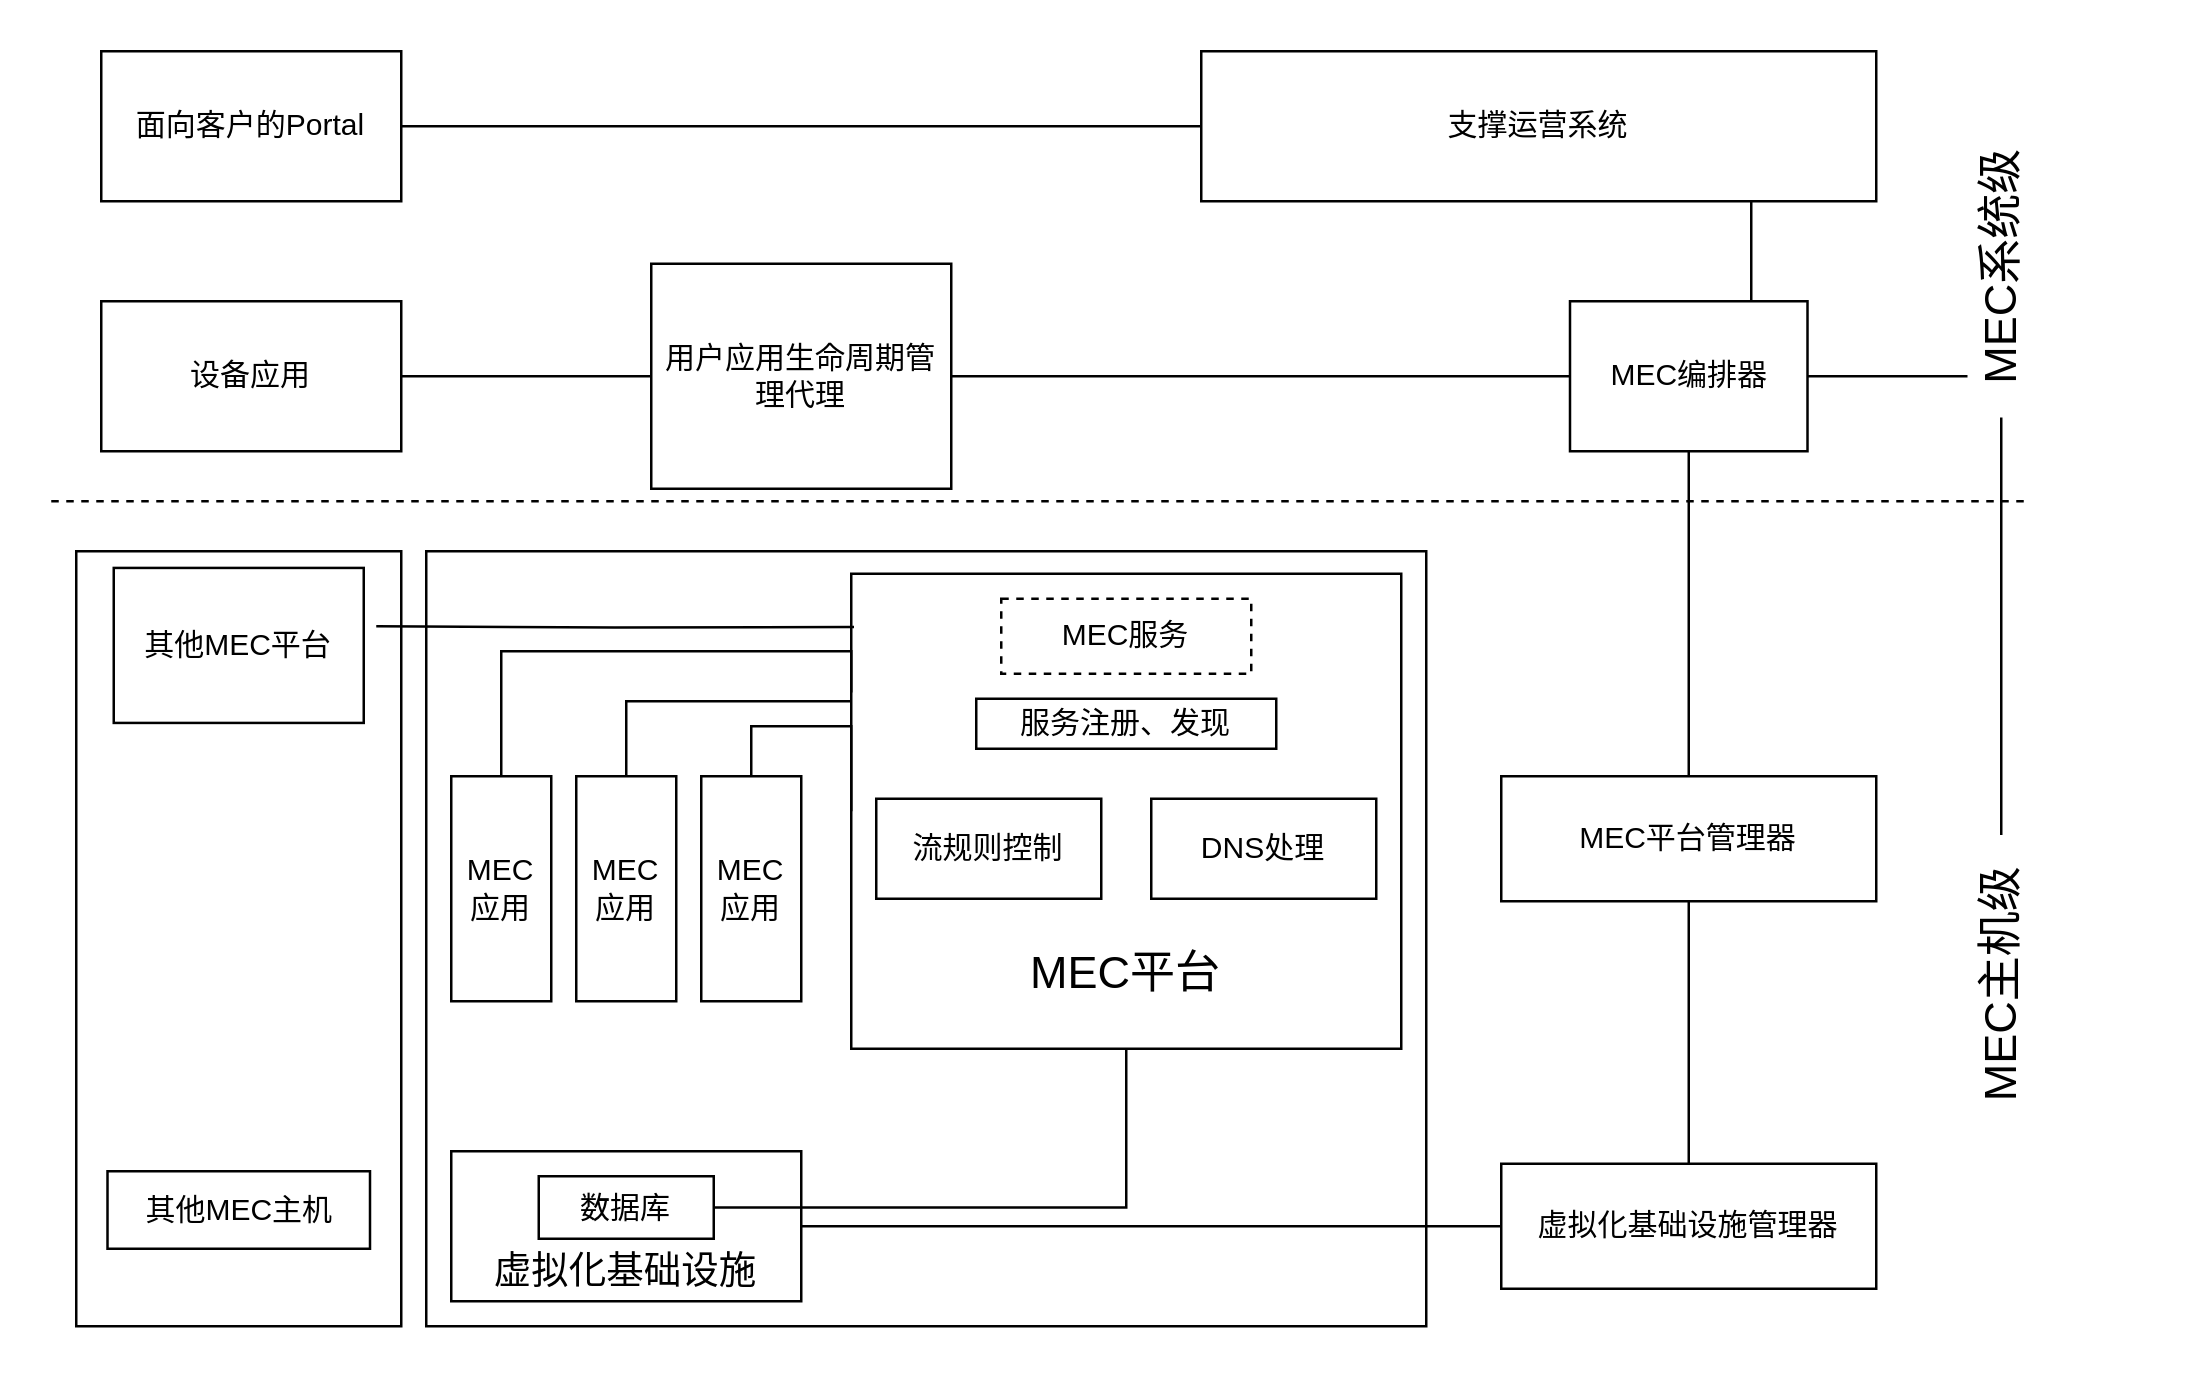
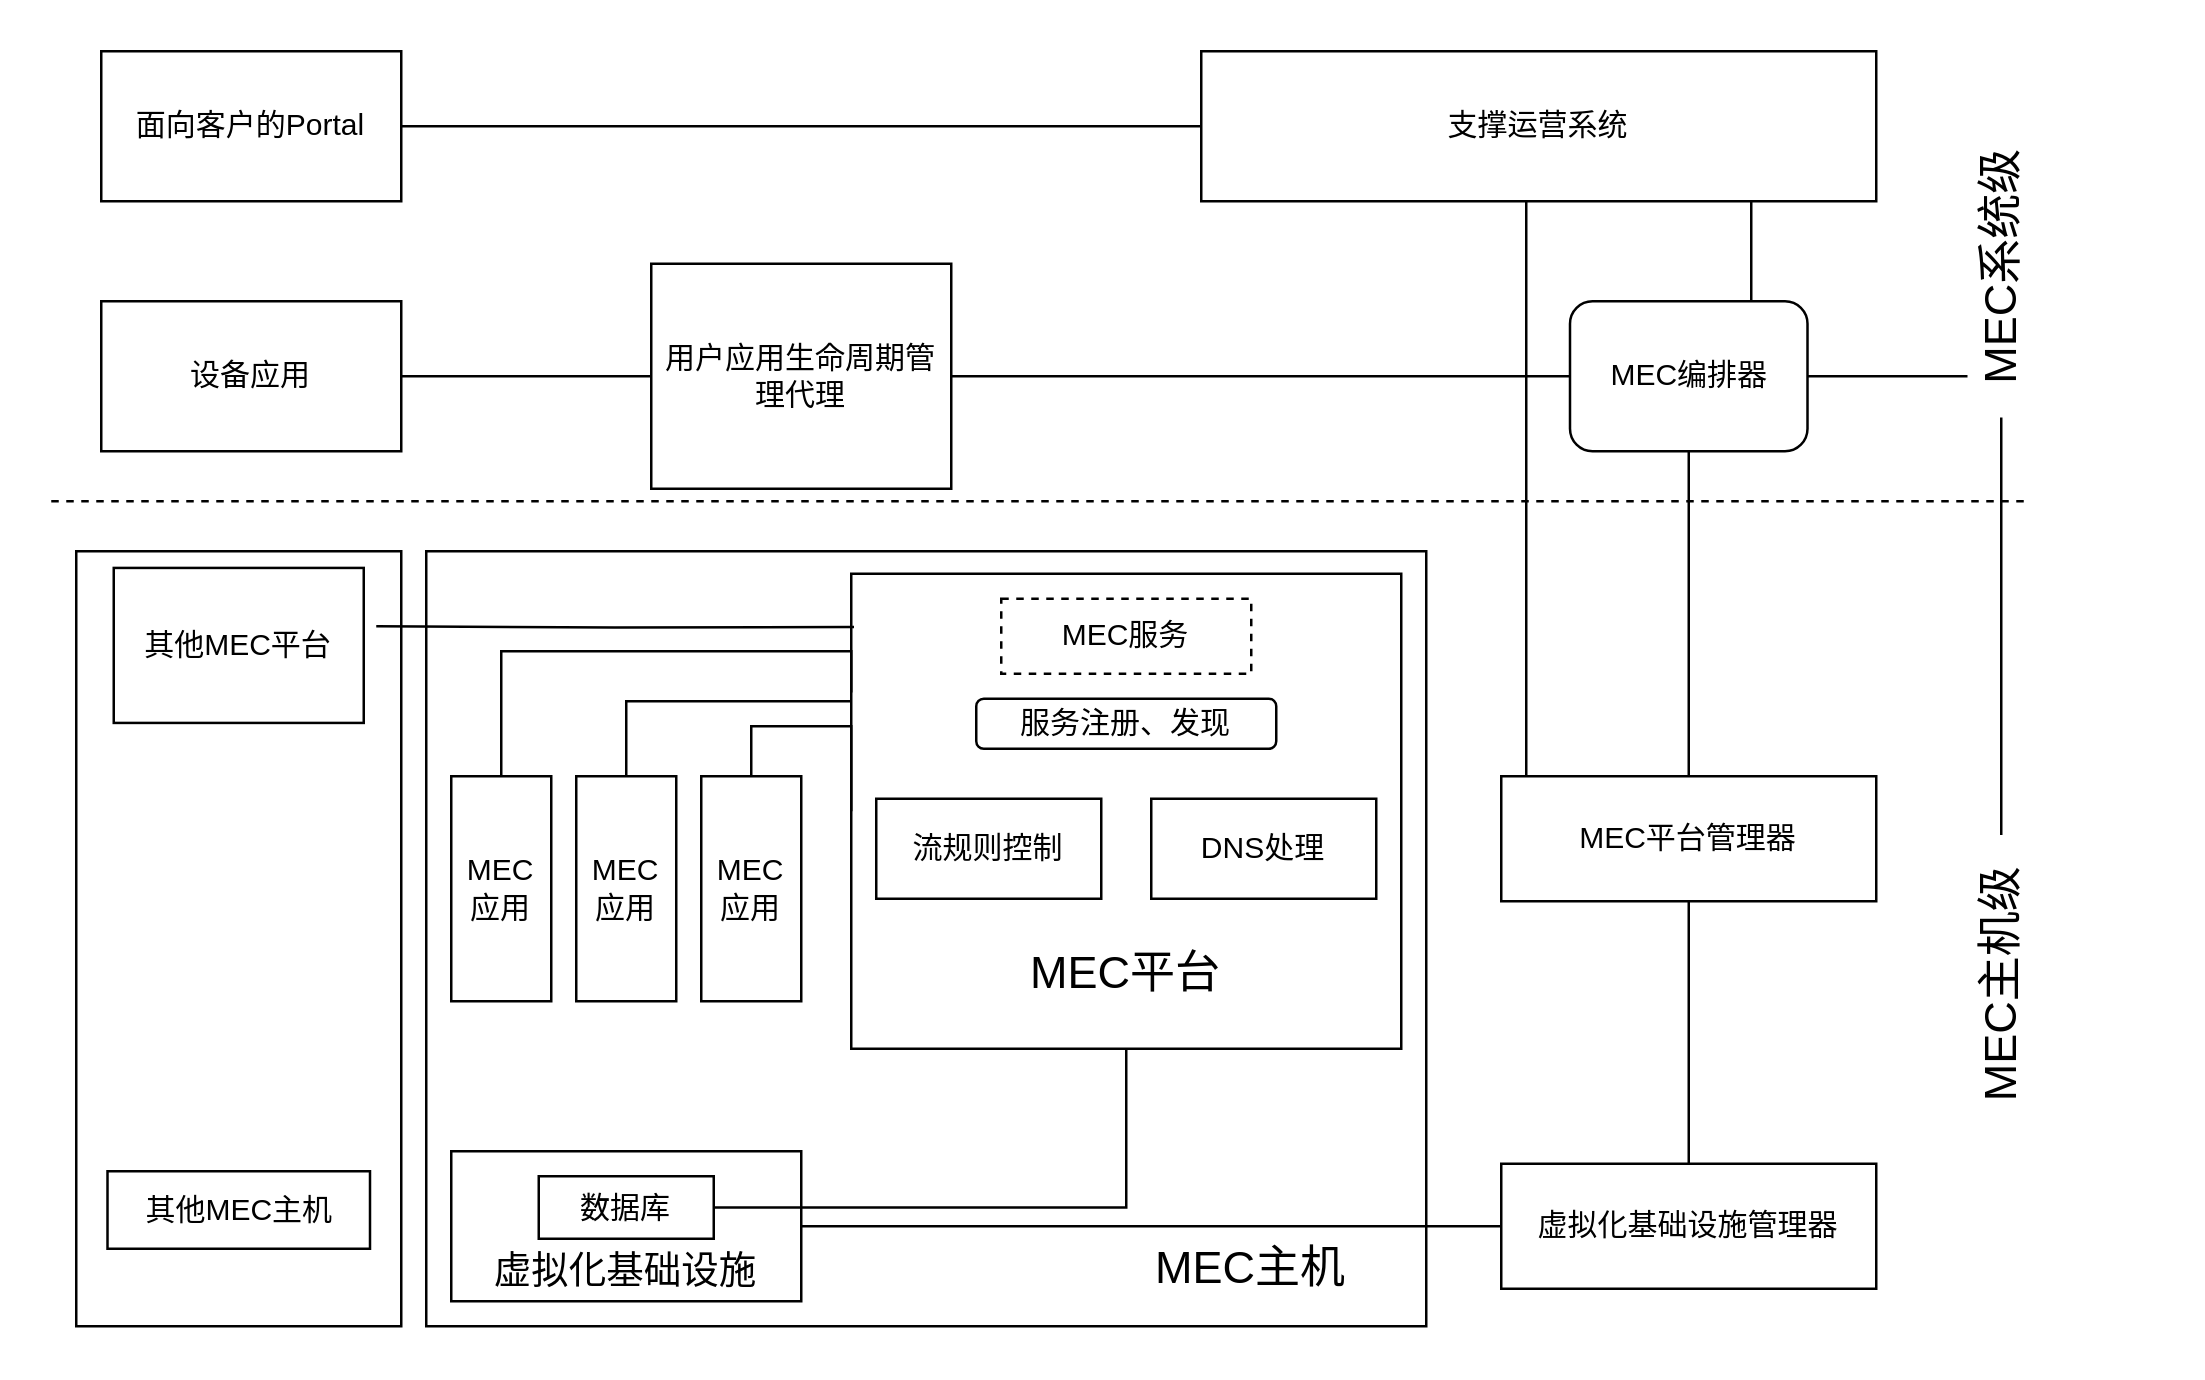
  <mxCell id="0" />
  <mxCell id="1" parent="0" />
  <mxCell id="2" value="" style="rounded=0;whiteSpace=wrap;html=1;" parent="1" vertex="1"><mxGeometry x="170" y="220" width="400" height="310" as="geometry" /></mxCell>
  <mxCell id="3" style="edgeStyle=orthogonalEdgeStyle;rounded=0;orthogonalLoop=1;jettySize=auto;html=1;endArrow=none;endFill=0;" parent="1" source="4" target="7" edge="1"><mxGeometry relative="1" as="geometry" /></mxCell>
  <mxCell id="4" value="面向客户的Portal" style="rounded=0;whiteSpace=wrap;html=1;" parent="1" vertex="1"><mxGeometry x="40" y="20" width="120" height="60" as="geometry" /></mxCell>
  <mxCell id="5" style="edgeStyle=orthogonalEdgeStyle;rounded=0;orthogonalLoop=1;jettySize=auto;html=1;endArrow=none;endFill=0;" parent="1" source="7" target="14" edge="1"><mxGeometry relative="1" as="geometry"><Array as="points"><mxPoint x="700" y="90" /><mxPoint x="700" y="90" /></Array></mxGeometry></mxCell>
+ <mxCell id="6" style="edgeStyle=orthogonalEdgeStyle;rounded=0;orthogonalLoop=1;jettySize=auto;html=1;entryX=0.124;entryY=0.02;entryDx=0;entryDy=0;entryPerimeter=0;endArrow=none;endFill=0;" parent="1" source="7" target="41" edge="1"><mxGeometry relative="1" as="geometry"><Array as="points"><mxPoint x="610" y="311" /></Array></mxGeometry></mxCell>
  <mxCell id="7" value="支撑运营系统" style="rounded=0;whiteSpace=wrap;html=1;" parent="1" vertex="1"><mxGeometry x="480" y="20" width="270" height="60" as="geometry" /></mxCell>
  <mxCell id="8" style="edgeStyle=orthogonalEdgeStyle;rounded=0;orthogonalLoop=1;jettySize=auto;html=1;entryX=0;entryY=0.667;entryDx=0;entryDy=0;entryPerimeter=0;endArrow=none;endFill=0;" parent="1" source="9" target="11" edge="1"><mxGeometry relative="1" as="geometry"><Array as="points"><mxPoint x="260" y="150" /></Array></mxGeometry></mxCell>
  <mxCell id="9" value="设备应用" style="rounded=0;whiteSpace=wrap;html=1;" parent="1" vertex="1"><mxGeometry x="40" y="120" width="120" height="60" as="geometry" /></mxCell>
  <mxCell id="10" style="edgeStyle=orthogonalEdgeStyle;rounded=0;orthogonalLoop=1;jettySize=auto;html=1;entryX=0;entryY=0.5;entryDx=0;entryDy=0;endArrow=none;endFill=0;" parent="1" source="11" target="14" edge="1"><mxGeometry relative="1" as="geometry" /></mxCell>
  <mxCell id="11" value="用户应用生命周期管理代理" style="rounded=0;whiteSpace=wrap;html=1;" parent="1" vertex="1"><mxGeometry x="260" y="105" width="120" height="90" as="geometry" /></mxCell>
  <mxCell id="12" style="edgeStyle=orthogonalEdgeStyle;rounded=0;orthogonalLoop=1;jettySize=auto;html=1;endArrow=none;endFill=0;" parent="1" source="14" target="41" edge="1"><mxGeometry relative="1" as="geometry" /></mxCell>
  <mxCell id="13" style="edgeStyle=orthogonalEdgeStyle;rounded=0;orthogonalLoop=1;jettySize=auto;html=1;exitX=1;exitY=0.5;exitDx=0;exitDy=0;endArrow=none;endFill=0;" parent="1" source="14" target="44" edge="1"><mxGeometry relative="1" as="geometry" /></mxCell>
- <mxCell id="14" value="MEC编排器" style="rounded=0;whiteSpace=wrap;html=1;" parent="1" vertex="1"><mxGeometry x="627.5" y="120" width="95" height="60" as="geometry" /></mxCell>
+ <mxCell id="14" value="MEC编排器" style="whiteSpace=wrap;html=1;rounded=1;" parent="1" vertex="1"><mxGeometry x="627.5" y="120" width="95" height="60" as="geometry" /></mxCell>
  <mxCell id="15" value="" style="group" parent="1" vertex="1" connectable="0"><mxGeometry x="30" y="220" width="130" height="310" as="geometry" /></mxCell>
  <mxCell id="16" value="" style="rounded=0;whiteSpace=wrap;html=1;" parent="15" vertex="1"><mxGeometry width="130" height="310.0" as="geometry" /></mxCell>
  <mxCell id="17" value="其他MEC平台" style="rounded=0;whiteSpace=wrap;html=1;" parent="15" vertex="1"><mxGeometry x="15" y="6.667" width="100" height="62.0" as="geometry" /></mxCell>
  <mxCell id="18" value="其他MEC主机" style="rounded=0;whiteSpace=wrap;html=1;" parent="15" vertex="1"><mxGeometry x="12.5" y="248.0" width="105" height="31.0" as="geometry" /></mxCell>
  <mxCell id="19" value="" style="group" parent="1" vertex="1" connectable="0"><mxGeometry x="180" y="310" width="140" height="90" as="geometry" /></mxCell>
  <mxCell id="20" value="MEC应用" style="rounded=0;whiteSpace=wrap;html=1;" parent="19" vertex="1"><mxGeometry width="40" height="90" as="geometry" /></mxCell>
  <mxCell id="21" style="edgeStyle=orthogonalEdgeStyle;rounded=0;orthogonalLoop=1;jettySize=auto;html=1;exitX=0.5;exitY=0;exitDx=0;exitDy=0;endArrow=none;endFill=0;" parent="19" source="22" edge="1"><mxGeometry relative="1" as="geometry"><mxPoint x="160" y="-30" as="targetPoint" /><Array as="points"><mxPoint x="70" y="-30" /></Array></mxGeometry></mxCell>
  <mxCell id="22" value="MEC应用" style="rounded=0;whiteSpace=wrap;html=1;" parent="19" vertex="1"><mxGeometry x="50" width="40" height="90" as="geometry" /></mxCell>
  <mxCell id="23" value="MEC应用" style="rounded=0;whiteSpace=wrap;html=1;" parent="19" vertex="1"><mxGeometry x="100" width="40" height="90" as="geometry" /></mxCell>
  <mxCell id="24" value="" style="group" parent="1" vertex="1" connectable="0"><mxGeometry x="340" y="229" width="220" height="190" as="geometry" /></mxCell>
  <mxCell id="25" value="" style="rounded=0;whiteSpace=wrap;html=1;" parent="24" vertex="1"><mxGeometry width="220" height="190" as="geometry" /></mxCell>
  <mxCell id="26" value="MEC服务" style="rounded=0;whiteSpace=wrap;html=1;dashed=1;" parent="24" vertex="1"><mxGeometry x="60" y="10" width="100" height="30" as="geometry" /></mxCell>
- <mxCell id="27" value="服务注册、发现" style="rounded=0;whiteSpace=wrap;html=1;" parent="24" vertex="1"><mxGeometry x="50" y="50" width="120" height="20" as="geometry" /></mxCell>
+ <mxCell id="27" value="服务注册、发现" style="whiteSpace=wrap;html=1;rounded=1;" parent="24" vertex="1"><mxGeometry x="50" y="50" width="120" height="20" as="geometry" /></mxCell>
  <mxCell id="28" value="流规则控制" style="rounded=0;whiteSpace=wrap;html=1;" parent="24" vertex="1"><mxGeometry x="10" y="90" width="90" height="40" as="geometry" /></mxCell>
  <mxCell id="29" value="DNS处理" style="rounded=0;whiteSpace=wrap;html=1;" parent="24" vertex="1"><mxGeometry x="120" y="90" width="90" height="40" as="geometry" /></mxCell>
  <mxCell id="30" value="&lt;font style=&quot;font-size: 18px;&quot;&gt;MEC平台&lt;/font&gt;" style="rounded=0;whiteSpace=wrap;html=1;strokeWidth=0;strokeColor=none;" parent="24" vertex="1"><mxGeometry x="50" y="140" width="120" height="40" as="geometry" /></mxCell>
  <mxCell id="31" value="" style="rounded=0;whiteSpace=wrap;html=1;" parent="1" vertex="1"><mxGeometry x="180" y="460" width="140" height="60" as="geometry" /></mxCell>
  <mxCell id="32" value="数据库" style="rounded=0;whiteSpace=wrap;html=1;" parent="1" vertex="1"><mxGeometry x="215" y="470" width="70" height="25" as="geometry" /></mxCell>
  <mxCell id="33" value="&lt;font style=&quot;font-size: 15px;&quot;&gt;虚拟化基础设施&lt;/font&gt;" style="rounded=0;whiteSpace=wrap;html=1;strokeWidth=0;strokeColor=none;" parent="1" vertex="1"><mxGeometry x="190" y="502" width="120" height="10" as="geometry" /></mxCell>
+ <mxCell id="34" value="&lt;font style=&quot;font-size: 18px;&quot;&gt;MEC主机&lt;/font&gt;" style="rounded=0;whiteSpace=wrap;html=1;strokeWidth=0;strokeColor=none;" parent="1" vertex="1"><mxGeometry x="440" y="493" width="120" height="27" as="geometry" /></mxCell>
  <mxCell id="35" style="edgeStyle=orthogonalEdgeStyle;rounded=0;orthogonalLoop=1;jettySize=auto;html=1;entryX=0;entryY=0.25;entryDx=0;entryDy=0;exitX=0.5;exitY=0;exitDx=0;exitDy=0;endArrow=none;endFill=0;" parent="1" source="20" target="25" edge="1"><mxGeometry relative="1" as="geometry"><Array as="points"><mxPoint x="200" y="260" /><mxPoint x="340" y="260" /></Array></mxGeometry></mxCell>
  <mxCell id="36" style="edgeStyle=orthogonalEdgeStyle;rounded=0;orthogonalLoop=1;jettySize=auto;html=1;exitX=0.5;exitY=0;exitDx=0;exitDy=0;endArrow=none;endFill=0;" parent="1" source="23" target="25" edge="1"><mxGeometry relative="1" as="geometry" /></mxCell>
  <mxCell id="37" style="edgeStyle=orthogonalEdgeStyle;rounded=0;orthogonalLoop=1;jettySize=auto;html=1;entryX=0.005;entryY=0.112;entryDx=0;entryDy=0;entryPerimeter=0;endArrow=none;endFill=0;" parent="1" target="25" edge="1"><mxGeometry relative="1" as="geometry"><mxPoint x="150" y="250" as="sourcePoint" /></mxGeometry></mxCell>
  <mxCell id="38" style="edgeStyle=orthogonalEdgeStyle;rounded=0;orthogonalLoop=1;jettySize=auto;html=1;entryX=1;entryY=0.5;entryDx=0;entryDy=0;exitX=0.5;exitY=1;exitDx=0;exitDy=0;endArrow=none;endFill=0;" parent="1" source="25" target="32" edge="1"><mxGeometry relative="1" as="geometry" /></mxCell>
  <mxCell id="39" value="" style="endArrow=none;dashed=1;html=1;rounded=0;" parent="1" edge="1"><mxGeometry width="50" height="50" relative="1" as="geometry"><mxPoint x="20" y="200" as="sourcePoint" /><mxPoint x="810" y="200" as="targetPoint" /></mxGeometry></mxCell>
  <mxCell id="40" style="edgeStyle=orthogonalEdgeStyle;rounded=0;orthogonalLoop=1;jettySize=auto;html=1;entryX=0.5;entryY=0;entryDx=0;entryDy=0;endArrow=none;endFill=0;" parent="1" source="41" target="43" edge="1"><mxGeometry relative="1" as="geometry" /></mxCell>
  <mxCell id="41" value="MEC平台管理器" style="rounded=0;whiteSpace=wrap;html=1;" parent="1" vertex="1"><mxGeometry x="600" y="310" width="150" height="50" as="geometry" /></mxCell>
  <mxCell id="42" style="edgeStyle=orthogonalEdgeStyle;rounded=0;orthogonalLoop=1;jettySize=auto;html=1;exitX=0;exitY=0.5;exitDx=0;exitDy=0;endArrow=none;endFill=0;" parent="1" source="43" target="31" edge="1"><mxGeometry relative="1" as="geometry" /></mxCell>
  <mxCell id="43" value="虚拟化基础设施管理器" style="rounded=0;whiteSpace=wrap;html=1;" parent="1" vertex="1"><mxGeometry x="600" y="465" width="150" height="50" as="geometry" /></mxCell>
  <mxCell id="44" value="&lt;font style=&quot;font-size: 18px;&quot;&gt;MEC主机级&lt;/font&gt;" style="rounded=0;whiteSpace=wrap;html=1;strokeWidth=0;strokeColor=none;rotation=-90;" parent="1" vertex="1"><mxGeometry x="740" y="380" width="120" height="27" as="geometry" /></mxCell>
  <mxCell id="45" value="&lt;font style=&quot;font-size: 18px;&quot;&gt;MEC系统级&lt;/font&gt;" style="rounded=0;whiteSpace=wrap;html=1;strokeWidth=0;strokeColor=none;rotation=-90;" parent="1" vertex="1"><mxGeometry x="740" y="93" width="120" height="27" as="geometry" /></mxCell>
